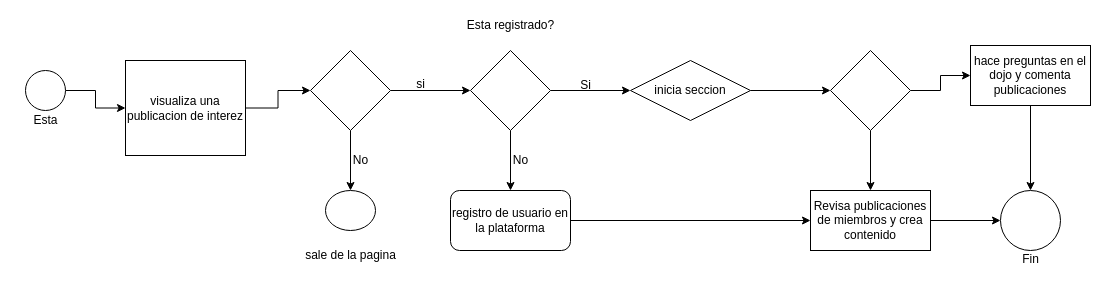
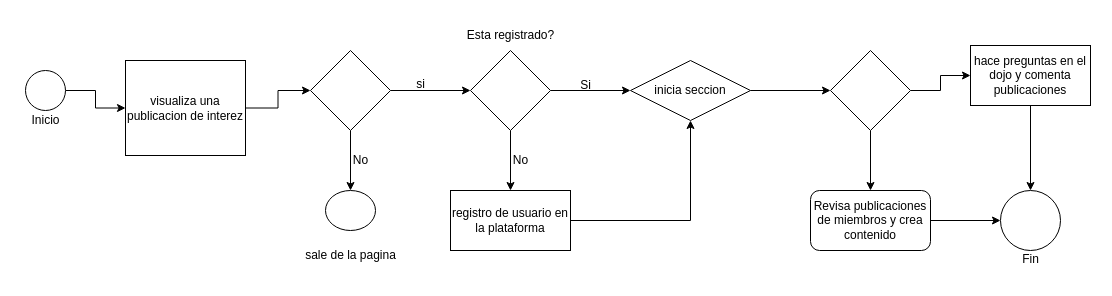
  <mxCell id="0" />
  <mxCell id="1" parent="0" />
  <mxCell id="2" value="" style="edgeStyle=orthogonalEdgeStyle;rounded=0;orthogonalLoop=1;jettySize=auto;html=1;" edge="1" parent="1" source="3" target="9"><mxGeometry relative="1" as="geometry" /></mxCell>
  <mxCell id="3" value="visualiza una publicacion de interez" style="rounded=0;whiteSpace=wrap;html=1;" vertex="1" parent="1"><mxGeometry x="125" y="60" width="120" height="95" as="geometry" /></mxCell>
  <mxCell id="4" style="edgeStyle=orthogonalEdgeStyle;rounded=0;orthogonalLoop=1;jettySize=auto;html=1;entryX=0;entryY=0.5;entryDx=0;entryDy=0;" edge="1" parent="1" source="5" target="3"><mxGeometry relative="1" as="geometry" /></mxCell>
  <mxCell id="5" value="" style="ellipse;whiteSpace=wrap;html=1;aspect=fixed;" vertex="1" parent="1"><mxGeometry x="25" y="70" width="40" height="40" as="geometry" /></mxCell>
- <mxCell id="6" value="Esta" style="text;html=1;align=center;verticalAlign=middle;resizable=0;points=[];autosize=1;strokeColor=none;fillColor=none;" vertex="1" parent="1"><mxGeometry x="20" y="105" width="50" height="30" as="geometry" /></mxCell>
+ <mxCell id="6" value="Inicio" style="text;html=1;align=center;verticalAlign=middle;resizable=0;points=[];autosize=1;strokeColor=none;fillColor=none;" vertex="1" parent="1"><mxGeometry x="20" y="105" width="50" height="30" as="geometry" /></mxCell>
  <mxCell id="7" value="" style="edgeStyle=orthogonalEdgeStyle;rounded=0;orthogonalLoop=1;jettySize=auto;html=1;" edge="1" parent="1" source="9" target="18"><mxGeometry relative="1" as="geometry"><mxPoint x="480" y="90" as="targetPoint" /></mxGeometry></mxCell>
  <mxCell id="8" value="" style="edgeStyle=orthogonalEdgeStyle;rounded=0;orthogonalLoop=1;jettySize=auto;html=1;" edge="1" parent="1" source="9" target="12"><mxGeometry relative="1" as="geometry" /></mxCell>
  <mxCell id="9" value="" style="rhombus;whiteSpace=wrap;html=1;rounded=0;" vertex="1" parent="1"><mxGeometry x="310" y="50" width="80" height="80" as="geometry" /></mxCell>
- <mxCell id="10" style="edgeStyle=orthogonalEdgeStyle;rounded=0;orthogonalLoop=1;jettySize=auto;html=1;" edge="1" parent="1" source="11" target="25"><mxGeometry relative="1" as="geometry" /></mxCell>
- <mxCell id="11" value="registro de usuario en la plataforma" style="whiteSpace=wrap;html=1;rounded=1;" vertex="1" parent="1"><mxGeometry x="450" y="190" width="120" height="60" as="geometry" /></mxCell>
+ <mxCell id="10" style="edgeStyle=orthogonalEdgeStyle;rounded=0;orthogonalLoop=1;jettySize=auto;html=1;entryX=0.5;entryY=1;entryDx=0;entryDy=0;" edge="1" parent="1" source="11" target="22"><mxGeometry relative="1" as="geometry" /></mxCell>
+ <mxCell id="11" value="registro de usuario en la plataforma" style="whiteSpace=wrap;html=1;rounded=0;" vertex="1" parent="1"><mxGeometry x="450" y="190" width="120" height="60" as="geometry" /></mxCell>
  <mxCell id="12" value="" style="ellipse;whiteSpace=wrap;html=1;rounded=0;" vertex="1" parent="1"><mxGeometry x="325" y="190" width="50" height="40" as="geometry" /></mxCell>
  <mxCell id="13" value="sale de la pagina" style="text;html=1;align=center;verticalAlign=middle;resizable=0;points=[];autosize=1;strokeColor=none;fillColor=none;" vertex="1" parent="1"><mxGeometry x="295" y="240" width="110" height="30" as="geometry" /></mxCell>
  <mxCell id="14" value="si" style="text;html=1;align=center;verticalAlign=middle;resizable=0;points=[];autosize=1;strokeColor=none;fillColor=none;" vertex="1" parent="1"><mxGeometry x="405" y="69" width="30" height="30" as="geometry" /></mxCell>
  <mxCell id="15" value="No" style="text;html=1;align=center;verticalAlign=middle;resizable=0;points=[];autosize=1;strokeColor=none;fillColor=none;" vertex="1" parent="1"><mxGeometry x="340" y="145" width="40" height="30" as="geometry" /></mxCell>
  <mxCell id="16" style="edgeStyle=orthogonalEdgeStyle;rounded=0;orthogonalLoop=1;jettySize=auto;html=1;entryX=0.5;entryY=0;entryDx=0;entryDy=0;" edge="1" parent="1" source="18" target="11"><mxGeometry relative="1" as="geometry" /></mxCell>
  <mxCell id="17" value="" style="edgeStyle=orthogonalEdgeStyle;rounded=0;orthogonalLoop=1;jettySize=auto;html=1;" edge="1" parent="1" source="18" target="22"><mxGeometry relative="1" as="geometry" /></mxCell>
  <mxCell id="18" value="" style="rhombus;whiteSpace=wrap;html=1;" vertex="1" parent="1"><mxGeometry x="470" y="50" width="80" height="80" as="geometry" /></mxCell>
- <mxCell id="19" value="Esta registrado?" style="text;html=1;align=center;verticalAlign=middle;resizable=0;points=[];autosize=1;strokeColor=none;fillColor=none;" vertex="1" parent="1"><mxGeometry x="455" y="10" width="110" height="30" as="geometry" /></mxCell>
+ <mxCell id="19" value="Esta registrado?" style="text;html=1;align=center;verticalAlign=middle;resizable=0;points=[];autosize=1;strokeColor=none;fillColor=none;" vertex="1" parent="1"><mxGeometry x="455" y="20" width="110" height="30" as="geometry" /></mxCell>
  <mxCell id="20" value="No" style="text;html=1;align=center;verticalAlign=middle;resizable=0;points=[];autosize=1;strokeColor=none;fillColor=none;" vertex="1" parent="1"><mxGeometry x="500" y="145" width="40" height="30" as="geometry" /></mxCell>
  <mxCell id="21" value="" style="edgeStyle=orthogonalEdgeStyle;rounded=0;orthogonalLoop=1;jettySize=auto;html=1;" edge="1" parent="1" source="22" target="28"><mxGeometry relative="1" as="geometry"><mxPoint x="840" y="90" as="targetPoint" /></mxGeometry></mxCell>
  <mxCell id="22" value="inicia seccion" style="rhombus;whiteSpace=wrap;html=1;" vertex="1" parent="1"><mxGeometry x="630" y="60" width="120" height="60" as="geometry" /></mxCell>
  <mxCell id="23" value="Si" style="text;html=1;align=center;verticalAlign=middle;resizable=0;points=[];autosize=1;strokeColor=none;fillColor=none;" vertex="1" parent="1"><mxGeometry x="570" y="70" width="30" height="30" as="geometry" /></mxCell>
  <mxCell id="24" value="" style="edgeStyle=orthogonalEdgeStyle;rounded=0;orthogonalLoop=1;jettySize=auto;html=1;" edge="1" parent="1" source="25" target="31"><mxGeometry relative="1" as="geometry" /></mxCell>
- <mxCell id="25" value="Revisa publicaciones de miembros y crea contenido" style="whiteSpace=wrap;html=1;" vertex="1" parent="1"><mxGeometry x="810" y="190" width="120" height="60" as="geometry" /></mxCell>
+ <mxCell id="25" value="Revisa publicaciones de miembros y crea contenido" style="whiteSpace=wrap;html=1;rounded=1;" vertex="1" parent="1"><mxGeometry x="810" y="190" width="120" height="60" as="geometry" /></mxCell>
  <mxCell id="26" style="edgeStyle=orthogonalEdgeStyle;rounded=0;orthogonalLoop=1;jettySize=auto;html=1;" edge="1" parent="1" source="28" target="25"><mxGeometry relative="1" as="geometry" /></mxCell>
  <mxCell id="27" value="" style="edgeStyle=orthogonalEdgeStyle;rounded=0;orthogonalLoop=1;jettySize=auto;html=1;" edge="1" parent="1" source="28" target="30"><mxGeometry relative="1" as="geometry" /></mxCell>
  <mxCell id="28" value="" style="rhombus;whiteSpace=wrap;html=1;" vertex="1" parent="1"><mxGeometry x="830" y="50" width="80" height="80" as="geometry" /></mxCell>
  <mxCell id="29" style="edgeStyle=orthogonalEdgeStyle;rounded=0;orthogonalLoop=1;jettySize=auto;html=1;exitX=0.5;exitY=1;exitDx=0;exitDy=0;entryX=0.5;entryY=0;entryDx=0;entryDy=0;" edge="1" parent="1" source="30" target="31"><mxGeometry relative="1" as="geometry" /></mxCell>
  <mxCell id="30" value="hace preguntas en el dojo y comenta publicaciones" style="whiteSpace=wrap;html=1;" vertex="1" parent="1"><mxGeometry x="970" y="45" width="120" height="60" as="geometry" /></mxCell>
  <mxCell id="31" value="" style="ellipse;whiteSpace=wrap;html=1;" vertex="1" parent="1"><mxGeometry x="1000" y="190" width="60" height="60" as="geometry" /></mxCell>
  <mxCell id="32" value="Fin" style="text;html=1;align=center;verticalAlign=middle;resizable=0;points=[];autosize=1;strokeColor=none;fillColor=none;" vertex="1" parent="1"><mxGeometry x="1010" y="244" width="40" height="30" as="geometry" /></mxCell>
